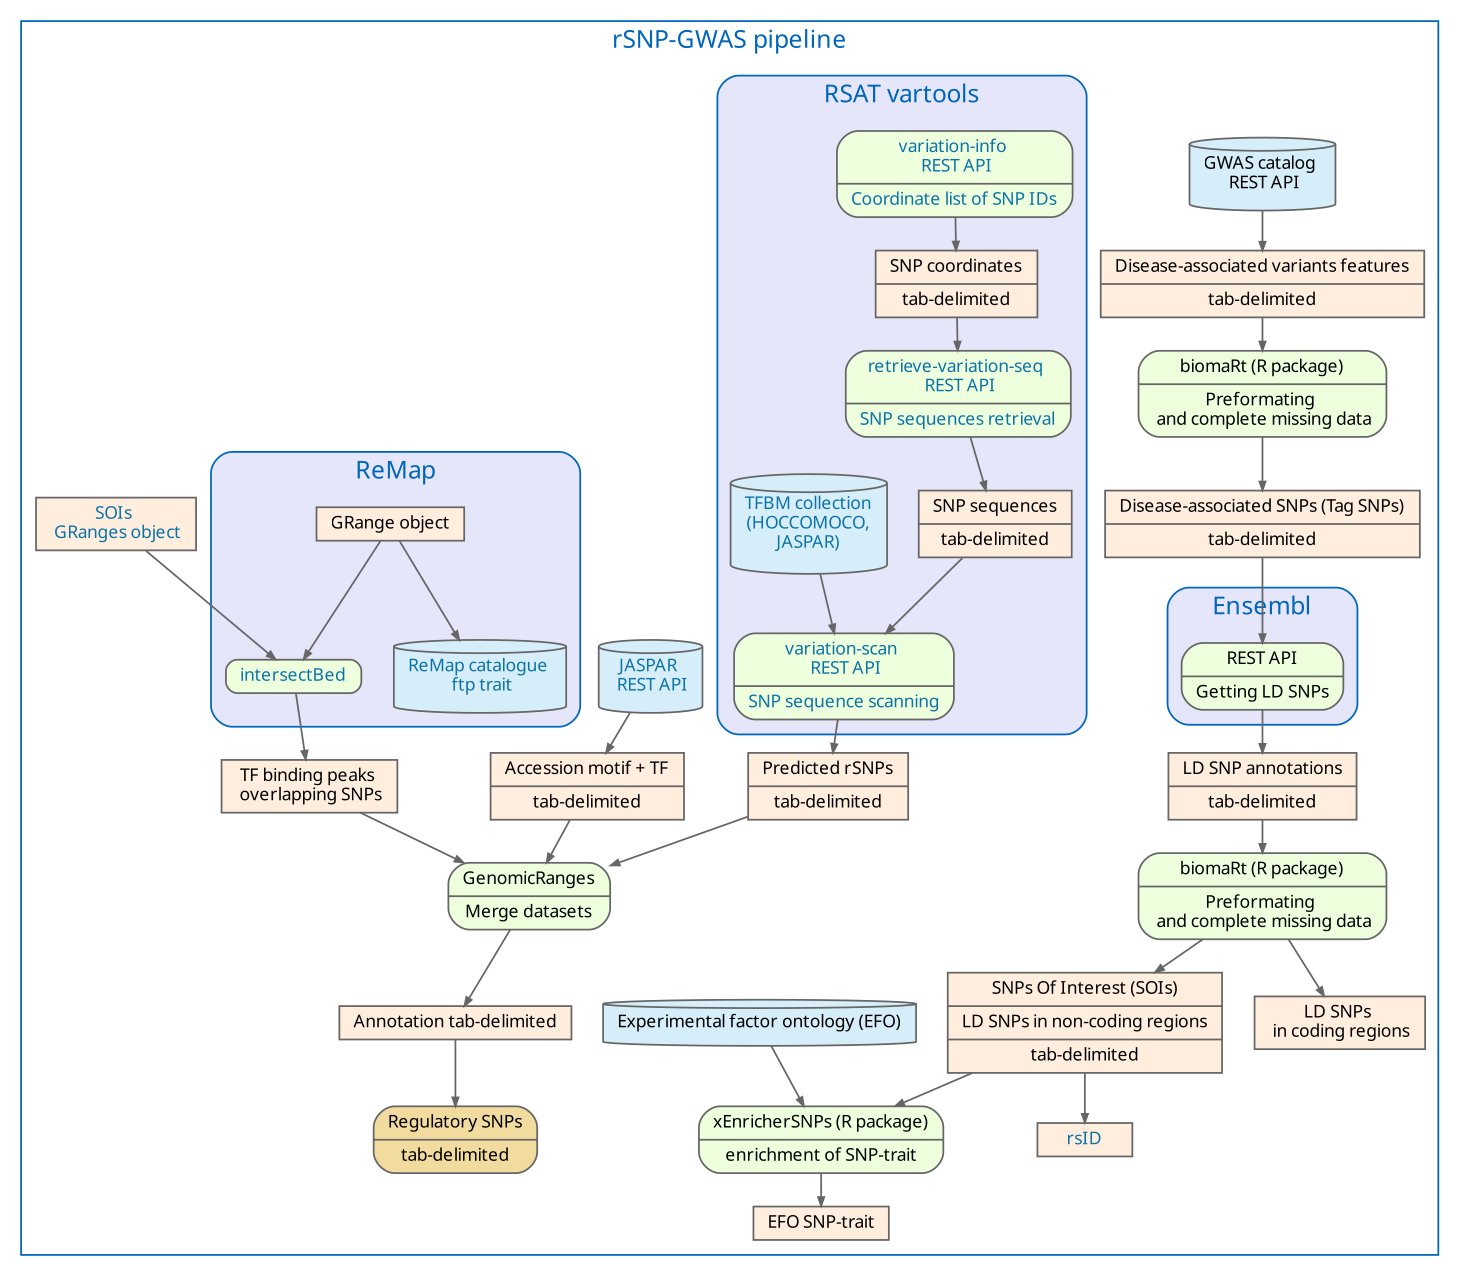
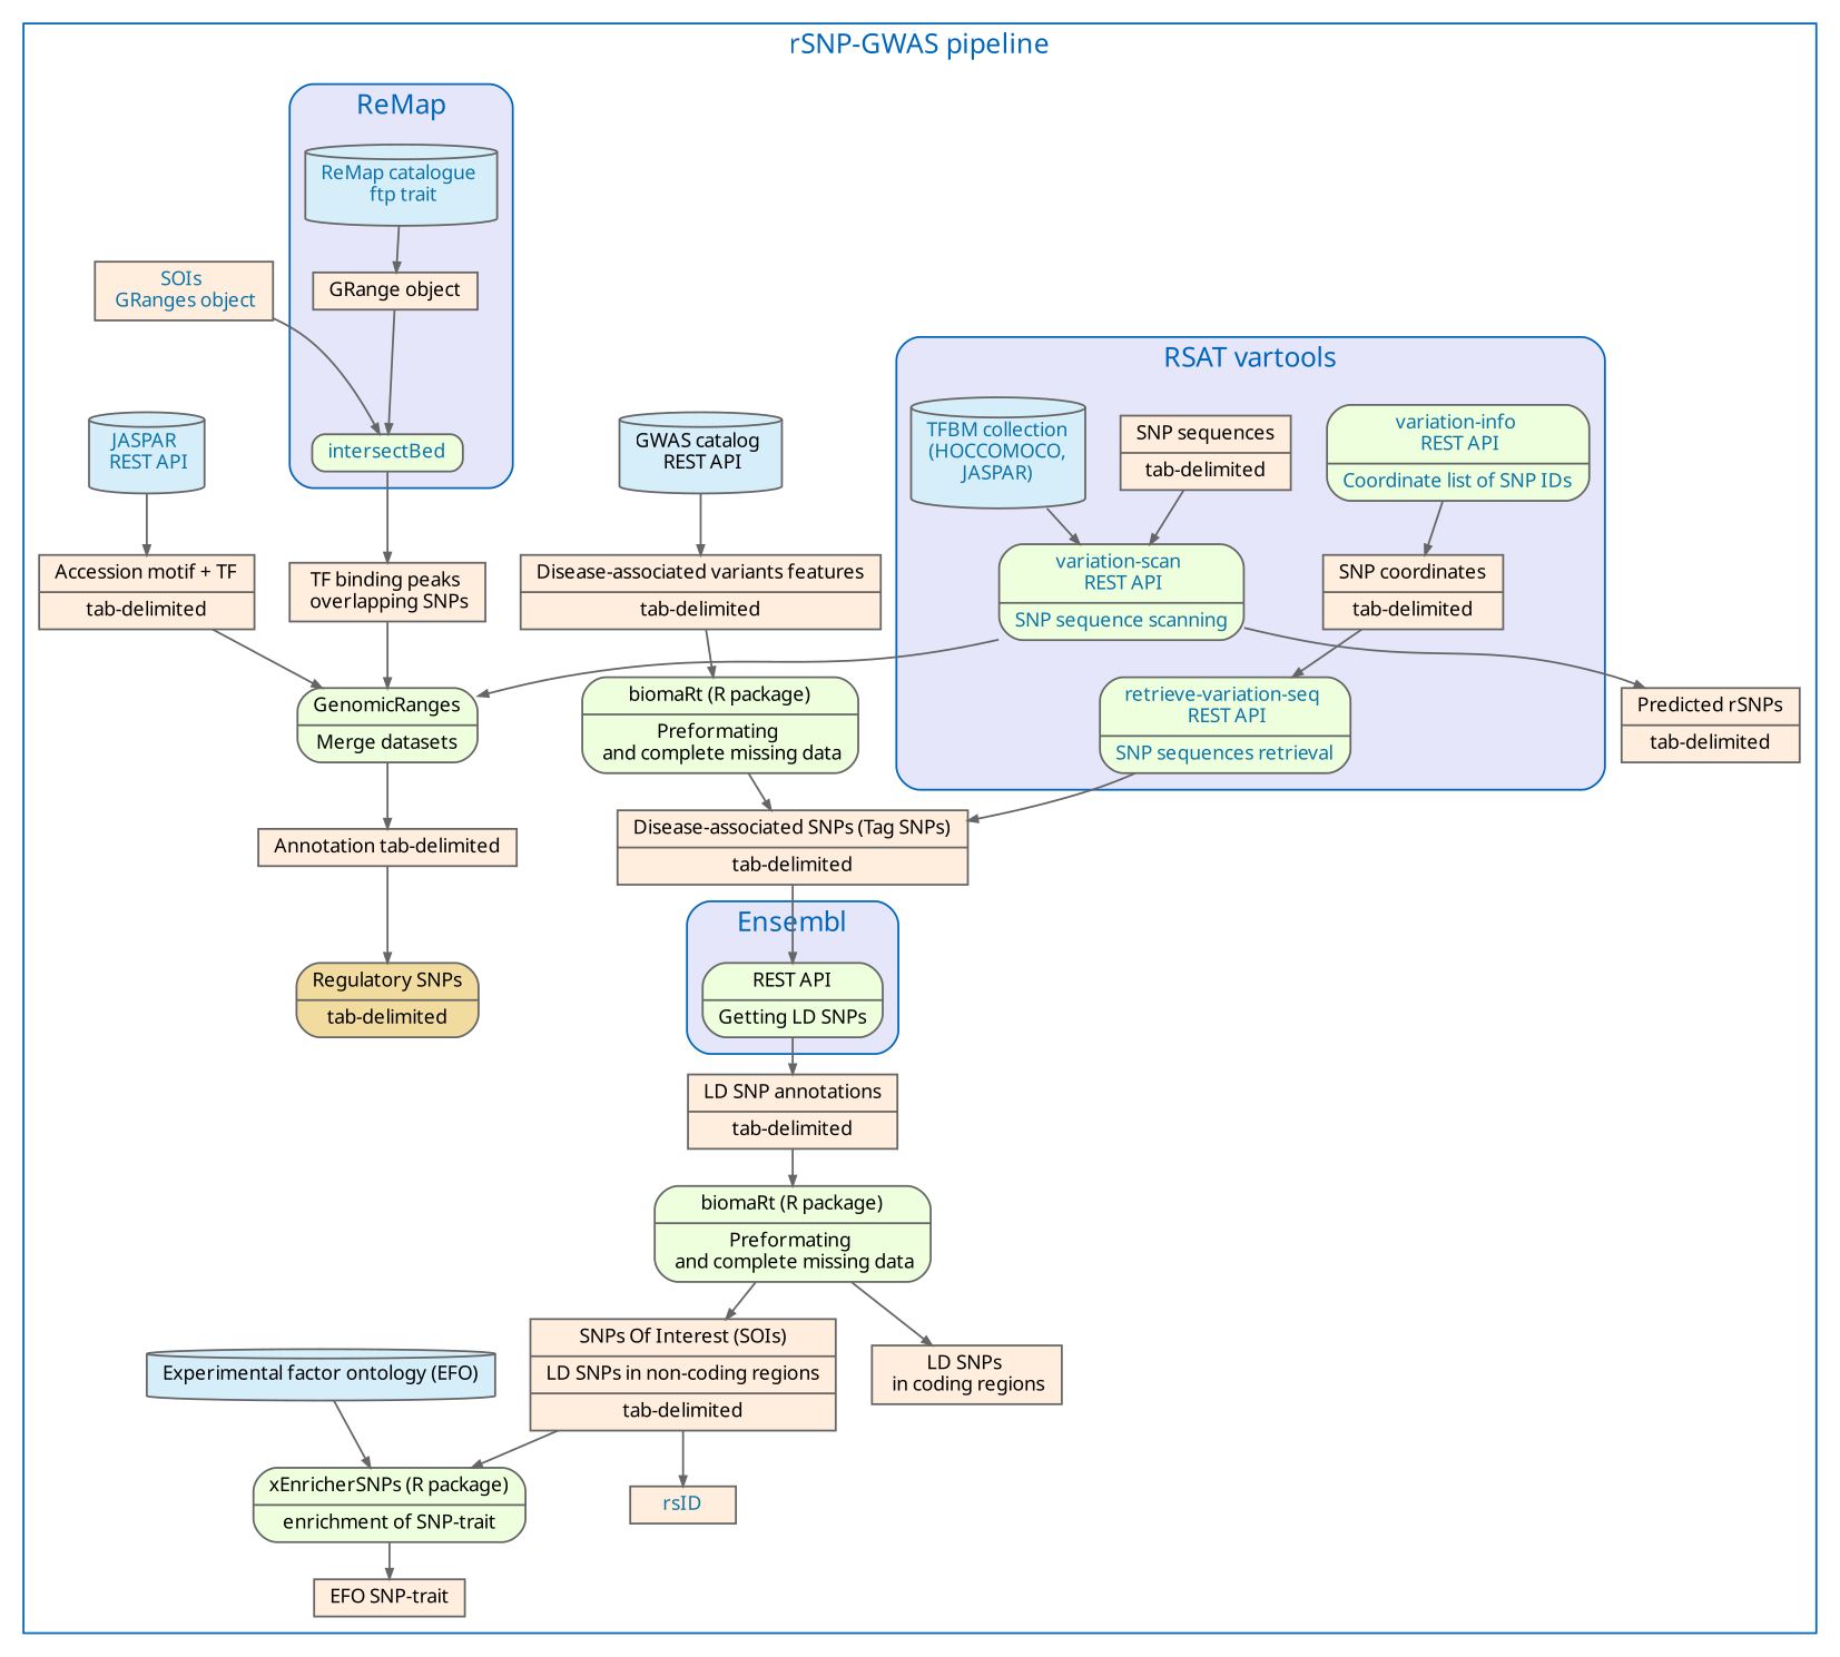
  digraph {
    node [color="#666666" fillcolor="#FFEEDD" fontname=ArialMT fontsize=10 shape=record style="rounded,filled"]
    edge [arrowsize=0.5 color="#666666" fontname=ArialMT fontsize=10 labelfontname=ArialMT labelfontsize=10]
    n1 [fillcolor="#EEFFDD" height=0.2 label="{REST API| Getting LD SNPs}"]
    n2 [fillcolor="#EEFFDD" fontcolor="#0D73A7" height=0.2 label="{variation-info \n REST API | Coordinate list of SNP IDs}"]
    n3 [height=0.2 label="{SNP coordinates | tab-delimited }" style=filled]
    n4 [fillcolor="#EEFFDD" fontcolor="#0D73A7" height=0.2 label="{retrieve-variation-seq \n REST API | SNP sequences retrieval}"]
    n5 [height=0.2 label="{SNP sequences | tab-delimited }" style=filled]
    n6 [fillcolor="#EEFFDD" fontcolor="#0D73A7" height=0.2 label="{variation-scan \n REST API | SNP sequence scanning}"]
    n7 [fillcolor="#D6EEFA" fontcolor="#0D73A7" height=0.2 label="TFBM collection\n(HOCCOMOCO,\nJASPAR)" shape=cylinder]
    n8 [fillcolor="#EEFFDD" fontcolor="#0D73A7" height=0.2 label="{intersectBed}"]
    n9 [fillcolor="#D6EEFA" fontcolor="#0D73A7" height=0.2 label="ReMap catalogue \n ftp trait" shape=cylinder]
    n10 [height=0.2 label="{GRange object}" style=filled]
    n11 [fillcolor="#D6EEFA" height=0.2 label="GWAS catalog \n REST API" shape=cylinder]
    n12 [height=0.2 label="{Disease-associated  variants features | tab-delimited}" style=filled]
    n13 [fillcolor="#EEFFDD" height=0.2 label="{biomaRt (R package) | Preformating \n and complete missing data}"]
    n14 [height=0.2 label="{Disease-associated SNPs (Tag SNPs) | tab-delimited}" style=filled]
    n15 [height=0.2 label="{LD SNP annotations | tab-delimited}" style=filled]
    n16 [fillcolor="#EEFFDD" height=0.2 label="{biomaRt (R package) | Preformating \n and complete missing data}"]
    n17 [height=0.2 label="{SNPs Of Interest (SOIs) | LD SNPs in non-coding regions | tab-delimited}" style=filled]
    n18 [height=0.2 label="{LD SNPs \n in coding regions}" style=filled]
    n19 [fillcolor="#EEFFDD" height=0.2 label="{xEnricherSNPs (R package) | enrichment of SNP-trait}"]
    n20 [fontcolor="#0D73A7" height=0.2 label="SOIs \n GRanges object" style=filled]
    n21 [fontcolor="#0D73A7" height=0.2 label=rsID style=filled]
    n22 [fillcolor="#D6EEFA" height=0.2 label="Experimental factor ontology (EFO)" shape=cylinder]
    n23 [height=0.2 label="{EFO SNP-trait}" style=filled]
    n24 [height=0.2 label="{Predicted rSNPs | tab-delimited}" style=filled]
    n25 [fillcolor="#EEFFDD" height=0.2 label="{GenomicRanges| Merge datasets}"]
    n26 [height=0.2 label="{TF binding peaks \n overlapping SNPs }" style=filled]
    n27 [height=0.2 label="{Annotation tab-delimited}" style=filled]
    n28 [fillcolor="#F2DB9E" height=0.2 label="{Regulatory SNPs | tab-delimited}"]
    n29 [fillcolor="#D6EEFA" fontcolor="#0D73A7" height=0.2 label="JASPAR \n REST API" shape=cylinder]
    n30 [height=0.2 label="{Accession motif + TF | tab-delimited}" style=filled]
    subgraph cluster_1 {
      color="#0066BB"
      fontcolor="#0066BB"
      fontname=ArialBlack
      fontsize=14
      label="rSNP-GWAS pipeline"
      labelloc=t
      nodesep=0.1
      ranksep=0.2
      n11
      n12
      n13
      n14
      n15
      n16
      n17
      n18
      n19
      n20
      n21
      n22
      n23
      n24
      n25
      n26
      n27
      n28
      n29
      n30
      subgraph cluster_2 {
        bgcolor="#E6E6FA"
        color="#0066BB"
        fontcolor="#0066BB"
        fontname=ArialBlack
        fontsize=14
        label=Ensembl
        labelloc=t
        nodesep=0.1
        ranksep=0.2
        style=rounded
        n1
      }
      subgraph cluster_3 {
        bgcolor="#E6E6FA"
        color="#0066BB"
        fontcolor="#0066BB"
        fontname=ArialBlack
        fontsize=14
        label="RSAT vartools"
        labelloc=t
        nodesep=0.1
        ranksep=0.2
        style=rounded
        n2
        n3
        n4
        n5
        n6
        n7
      }
      subgraph cluster_4 {
        bgcolor="#E6E6FA"
        color="#0066BB"
        fontcolor="#0066BB"
        fontname=ArialBlack
        fontsize=14
        label=ReMap
        labelloc=t
        nodesep=0.1
        ranksep=0.2
        style=rounded
        n8
        n9
        n10
      }
    }
    n1 -> n15
    n2 -> n3
    n3 -> n4
-   n4 -> n5
+   n4 -> n14
    n5 -> n6
    n6 -> n24
    n7 -> n6
    n8 -> n26
-   n10 -> n9
+   n9 -> n10
    n10 -> n8
    n11 -> n12
    n12 -> n13
    n13 -> n14
    n14 -> n1
    n15 -> n16
    n16 -> n17
    n16 -> n18
    n17 -> n19
    n17 -> n21
    n19 -> n23
    n20 -> n8
    n22 -> n19
-   n24 -> n25
+   n6 -> n25
    n25 -> n27
    n26 -> n25
    n27 -> n28
    n29 -> n30
    n30 -> n25
  }
